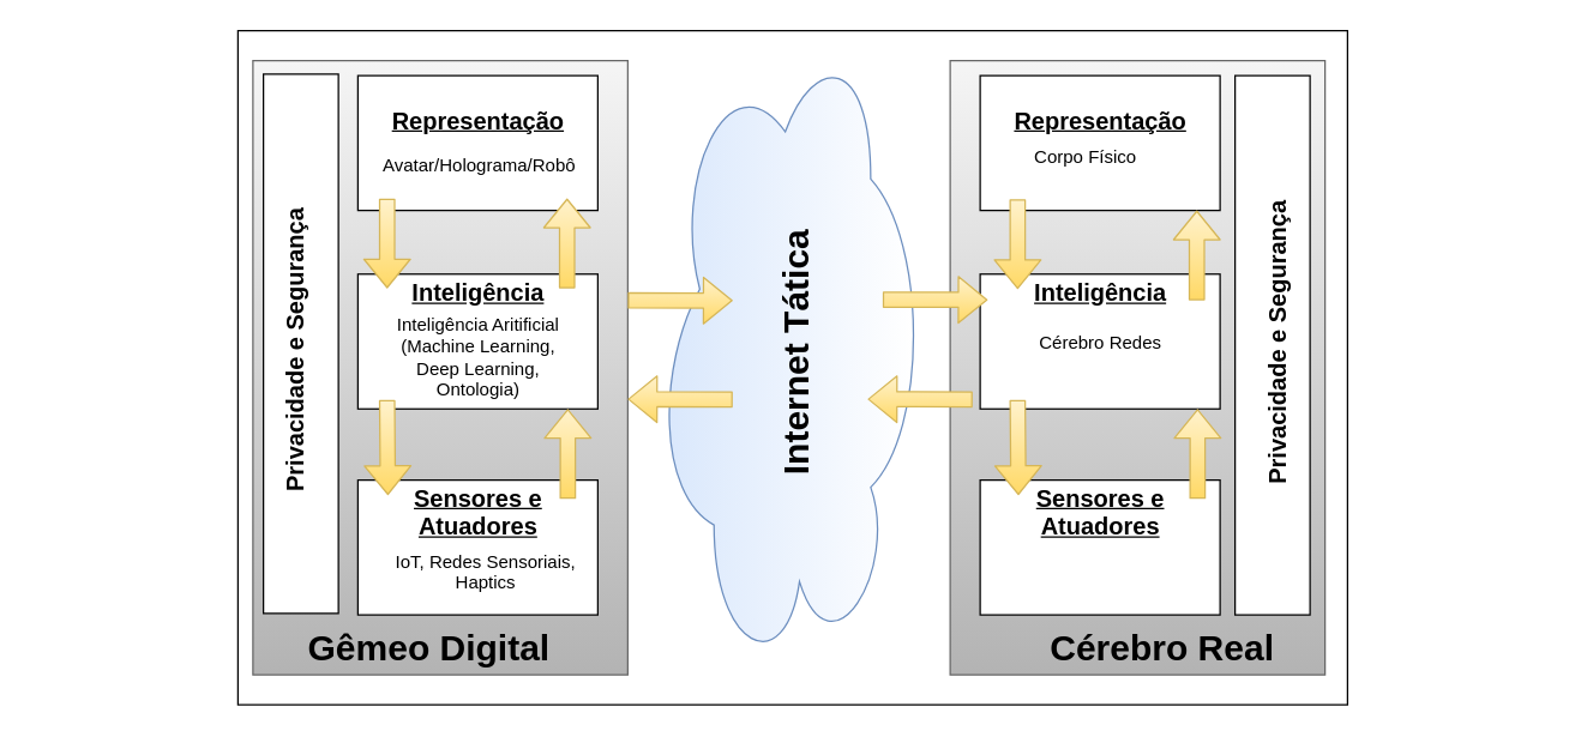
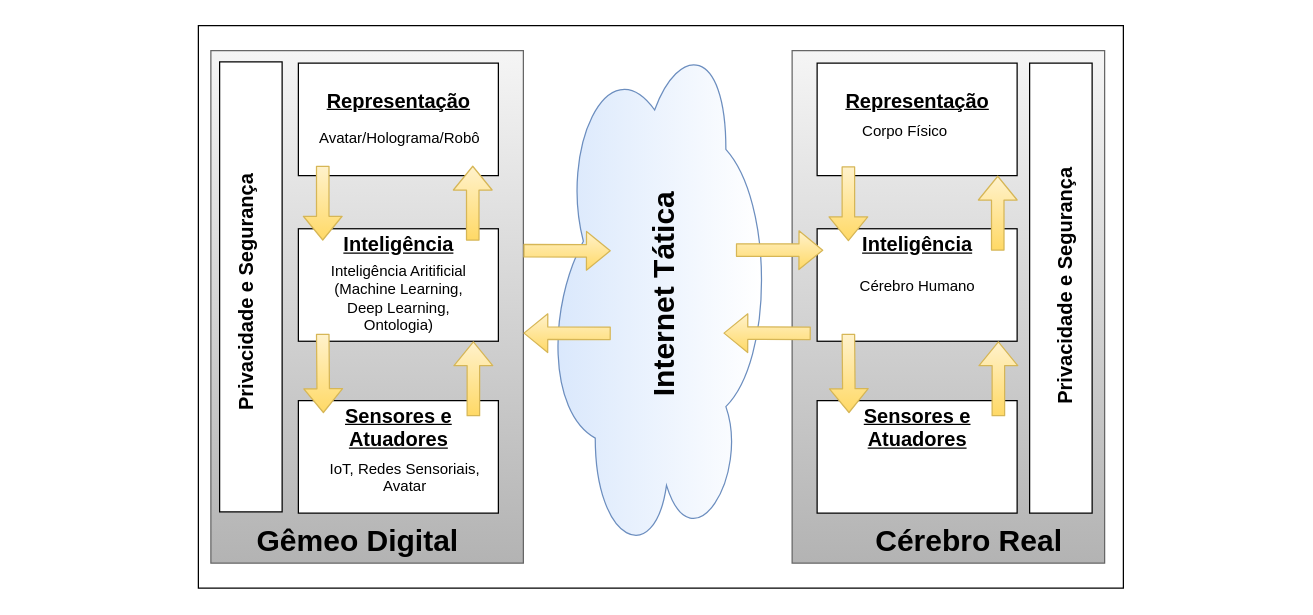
  <mxCell id="0" />
  <mxCell id="1" parent="0" />
  <mxCell id="2" value="" style="rounded=0;whiteSpace=wrap;html=1;" vertex="1" parent="1"><mxGeometry x="158" y="20" width="740" height="450" as="geometry" /></mxCell>
  <mxCell id="3" value="" style="rounded=0;whiteSpace=wrap;html=1;fillColor=#f5f5f5;strokeColor=#666666;gradientColor=#b3b3b3;" vertex="1" parent="1"><mxGeometry x="168" y="40" width="250" height="410" as="geometry" /></mxCell>
  <mxCell id="4" value="" style="ellipse;shape=cloud;whiteSpace=wrap;html=1;rotation=-90;fillColor=#dae8fc;strokeColor=#6c8ebf;gradientColor=#ffffff;" vertex="1" parent="1"><mxGeometry x="313" y="150" width="420" height="190" as="geometry" /></mxCell>
  <mxCell id="5" value="" style="rounded=0;whiteSpace=wrap;html=1;rotation=90;" vertex="1" parent="1"><mxGeometry x="20" y="204" width="360" height="50" as="geometry" /></mxCell>
  <mxCell id="6" value="" style="rounded=0;whiteSpace=wrap;html=1;" vertex="1" parent="1"><mxGeometry x="238" y="50" width="160" height="90" as="geometry" /></mxCell>
  <mxCell id="7" value="" style="rounded=0;whiteSpace=wrap;html=1;fillColor=#f5f5f5;strokeColor=#666666;gradientColor=#b3b3b3;" vertex="1" parent="1"><mxGeometry x="633" y="40" width="250" height="410" as="geometry" /></mxCell>
  <mxCell id="8" value="" style="rounded=0;whiteSpace=wrap;html=1;rotation=90;" vertex="1" parent="1"><mxGeometry x="668" y="205" width="360" height="50" as="geometry" /></mxCell>
  <mxCell id="9" value="&lt;h2&gt;&lt;font style=&quot;font-size: 16px&quot;&gt;Privacidade e Segurança&lt;/font&gt;&lt;/h2&gt;" style="text;html=1;resizable=0;points=[];autosize=1;align=left;verticalAlign=top;spacingTop=-4;rotation=-90;" vertex="1" parent="1"><mxGeometry x="93" y="205" width="200" height="50" as="geometry" /></mxCell>
  <mxCell id="10" value="&lt;p style=&quot;line-height: 50%&quot;&gt;&lt;b&gt;&lt;u&gt;&lt;font style=&quot;font-size: 16px ; line-height: 70%&quot;&gt;Representação&lt;/font&gt;&lt;/u&gt;&lt;/b&gt;&lt;/p&gt;&lt;p&gt;&lt;br&gt;&lt;/p&gt;" style="text;html=1;resizable=0;points=[];autosize=1;align=center;verticalAlign=top;spacingTop=-4;" vertex="1" parent="1"><mxGeometry x="253" y="60" width="130" height="60" as="geometry" /></mxCell>
  <mxCell id="11" value="Avatar/Holograma/Robô" style="text;html=1;resizable=0;points=[];autosize=1;align=left;verticalAlign=top;spacingTop=-4;" vertex="1" parent="1"><mxGeometry x="253" y="100" width="140" height="20" as="geometry" /></mxCell>
  <mxCell id="12" value="" style="rounded=0;whiteSpace=wrap;html=1;" vertex="1" parent="1"><mxGeometry x="238" y="182.5" width="160" height="90" as="geometry" /></mxCell>
  <mxCell id="13" value="&lt;p style=&quot;line-height: 50%&quot;&gt;&lt;span style=&quot;font-size: 16px&quot;&gt;&lt;b&gt;&lt;u&gt;Inteligência&lt;/u&gt;&lt;/b&gt;&lt;/span&gt;&lt;/p&gt;" style="text;html=1;resizable=0;points=[];autosize=1;align=center;verticalAlign=top;spacingTop=-4;" vertex="1" parent="1"><mxGeometry x="268" y="177.5" width="100" height="30" as="geometry" /></mxCell>
  <mxCell id="14" value="Inteligência Aritificial&lt;br&gt;(Machine Learning, &lt;br&gt;Deep Learning, &lt;br&gt;Ontologia)" style="text;html=1;resizable=0;points=[];autosize=1;align=center;verticalAlign=top;spacingTop=-4;" vertex="1" parent="1"><mxGeometry x="258" y="206.5" width="120" height="60" as="geometry" /></mxCell>
  <mxCell id="15" value="" style="rounded=0;whiteSpace=wrap;html=1;" vertex="1" parent="1"><mxGeometry x="238" y="320" width="160" height="90" as="geometry" /></mxCell>
  <mxCell id="16" value="&lt;p style=&quot;line-height: 50%&quot;&gt;&lt;span style=&quot;font-size: 16px&quot;&gt;&lt;b&gt;&lt;u&gt;Sensores e&lt;/u&gt;&lt;/b&gt;&lt;/span&gt;&lt;/p&gt;&lt;p style=&quot;line-height: 50%&quot;&gt;&lt;span style=&quot;font-size: 16px&quot;&gt;&lt;b&gt;&lt;u&gt;Atuadores&lt;/u&gt;&lt;/b&gt;&lt;/span&gt;&lt;/p&gt;" style="text;html=1;resizable=0;points=[];autosize=1;align=center;verticalAlign=top;spacingTop=-4;" vertex="1" parent="1"><mxGeometry x="268" y="315" width="100" height="50" as="geometry" /></mxCell>
- <mxCell id="17" value="IoT, Redes Sensoriais,&lt;br&gt;Haptics" style="text;html=1;resizable=0;points=[];autosize=1;align=center;verticalAlign=top;spacingTop=-4;" vertex="1" parent="1"><mxGeometry x="253" y="365" width="140" height="30" as="geometry" /></mxCell>
+ <mxCell id="17" value="IoT, Redes Sensoriais,&lt;br&gt;Avatar" style="text;html=1;resizable=0;points=[];autosize=1;align=center;verticalAlign=top;spacingTop=-4;" vertex="1" parent="1"><mxGeometry x="253" y="365" width="140" height="30" as="geometry" /></mxCell>
  <mxCell id="18" value="" style="rounded=0;whiteSpace=wrap;html=1;" vertex="1" parent="1"><mxGeometry x="653" y="50" width="160" height="90" as="geometry" /></mxCell>
  <mxCell id="19" value="&lt;p style=&quot;line-height: 50%&quot;&gt;&lt;b&gt;&lt;u&gt;&lt;font style=&quot;font-size: 16px ; line-height: 70%&quot;&gt;Representação&lt;/font&gt;&lt;/u&gt;&lt;/b&gt;&lt;/p&gt;&lt;p&gt;&lt;br&gt;&lt;/p&gt;" style="text;html=1;resizable=0;points=[];autosize=1;align=center;verticalAlign=top;spacingTop=-4;" vertex="1" parent="1"><mxGeometry x="668" y="60" width="130" height="60" as="geometry" /></mxCell>
  <mxCell id="20" value="" style="rounded=0;whiteSpace=wrap;html=1;" vertex="1" parent="1"><mxGeometry x="653" y="182.5" width="160" height="90" as="geometry" /></mxCell>
  <mxCell id="21" value="&lt;p style=&quot;line-height: 50%&quot;&gt;&lt;span style=&quot;font-size: 16px&quot;&gt;&lt;b&gt;&lt;u&gt;Inteligência&lt;/u&gt;&lt;/b&gt;&lt;/span&gt;&lt;/p&gt;" style="text;html=1;resizable=0;points=[];autosize=1;align=center;verticalAlign=top;spacingTop=-4;" vertex="1" parent="1"><mxGeometry x="683" y="177.5" width="100" height="30" as="geometry" /></mxCell>
- <mxCell id="22" value="Cérebro Redes" style="text;html=1;resizable=0;points=[];autosize=1;align=center;verticalAlign=top;spacingTop=-4;" vertex="1" parent="1"><mxGeometry x="678" y="219" width="110" height="20" as="geometry" /></mxCell>
+ <mxCell id="22" value="Cérebro Humano" style="text;html=1;resizable=0;points=[];autosize=1;align=center;verticalAlign=top;spacingTop=-4;" vertex="1" parent="1"><mxGeometry x="678" y="219" width="110" height="20" as="geometry" /></mxCell>
  <mxCell id="23" value="" style="rounded=0;whiteSpace=wrap;html=1;" vertex="1" parent="1"><mxGeometry x="653" y="320" width="160" height="90" as="geometry" /></mxCell>
  <mxCell id="24" value="&lt;p style=&quot;line-height: 50%&quot;&gt;&lt;span style=&quot;font-size: 16px&quot;&gt;&lt;b&gt;&lt;u&gt;Sensores e&lt;/u&gt;&lt;/b&gt;&lt;/span&gt;&lt;/p&gt;&lt;p style=&quot;line-height: 50%&quot;&gt;&lt;span style=&quot;font-size: 16px&quot;&gt;&lt;b&gt;&lt;u&gt;Atuadores&lt;/u&gt;&lt;/b&gt;&lt;/span&gt;&lt;/p&gt;" style="text;html=1;resizable=0;points=[];autosize=1;align=center;verticalAlign=top;spacingTop=-4;" vertex="1" parent="1"><mxGeometry x="683" y="315" width="100" height="50" as="geometry" /></mxCell>
  <mxCell id="25" value="Corpo Físico" style="text;html=1;resizable=0;points=[];autosize=1;align=center;verticalAlign=top;spacingTop=-4;" vertex="1" parent="1"><mxGeometry x="683" y="95" width="80" height="20" as="geometry" /></mxCell>
  <mxCell id="26" value="&lt;h2&gt;&lt;font style=&quot;font-size: 16px&quot;&gt;Privacidade e Segurança&lt;/font&gt;&lt;/h2&gt;" style="text;html=1;resizable=0;points=[];autosize=1;align=left;verticalAlign=top;spacingTop=-4;rotation=-90;" vertex="1" parent="1"><mxGeometry x="748" y="200" width="200" height="50" as="geometry" /></mxCell>
  <mxCell id="27" value="&lt;h1&gt;Internet Tática&lt;/h1&gt;" style="text;html=1;resizable=0;points=[];autosize=1;align=left;verticalAlign=top;spacingTop=-4;rotation=-90;" vertex="1" parent="1"><mxGeometry x="433" y="204" width="180" height="50" as="geometry" /></mxCell>
  <mxCell id="28" value="&lt;h1&gt;Gêmeo Digital&lt;/h1&gt;" style="text;html=1;resizable=0;points=[];autosize=1;align=left;verticalAlign=top;spacingTop=-4;" vertex="1" parent="1"><mxGeometry x="203" y="400" width="180" height="50" as="geometry" /></mxCell>
  <mxCell id="29" value="&lt;h1&gt;Cérebro Real&lt;/h1&gt;" style="text;html=1;resizable=0;points=[];autosize=1;align=left;verticalAlign=top;spacingTop=-4;" vertex="1" parent="1"><mxGeometry x="698" y="400" width="150" height="50" as="geometry" /></mxCell>
  <mxCell id="30" value="" style="shape=flexArrow;endArrow=classic;html=1;fillColor=#fff2cc;strokeColor=#d6b656;entryX=0.702;entryY=0.263;entryDx=0;entryDy=0;entryPerimeter=0;gradientColor=#ffd966;" edge="1" parent="1"><mxGeometry width="50" height="50" relative="1" as="geometry"><mxPoint x="588" y="199.5" as="sourcePoint" /><mxPoint x="657.97" y="199.66" as="targetPoint" /></mxGeometry></mxCell>
  <mxCell id="31" value="" style="shape=flexArrow;endArrow=classic;html=1;fillColor=#fff2cc;strokeColor=#d6b656;entryX=0.702;entryY=0.263;entryDx=0;entryDy=0;entryPerimeter=0;gradientColor=#ffd966;" edge="1" parent="1"><mxGeometry width="50" height="50" relative="1" as="geometry"><mxPoint x="647.97" y="266.16" as="sourcePoint" /><mxPoint x="578" y="266" as="targetPoint" /></mxGeometry></mxCell>
  <mxCell id="32" value="" style="shape=flexArrow;endArrow=classic;html=1;fillColor=#fff2cc;strokeColor=#d6b656;entryX=0.702;entryY=0.263;entryDx=0;entryDy=0;entryPerimeter=0;gradientColor=#ffd966;" edge="1" parent="1"><mxGeometry width="50" height="50" relative="1" as="geometry"><mxPoint x="487.97" y="266.16" as="sourcePoint" /><mxPoint x="418" y="266" as="targetPoint" /></mxGeometry></mxCell>
  <mxCell id="33" value="" style="shape=flexArrow;endArrow=classic;html=1;fillColor=#fff2cc;strokeColor=#d6b656;entryX=0.702;entryY=0.263;entryDx=0;entryDy=0;entryPerimeter=0;gradientColor=#ffd966;" edge="1" parent="1"><mxGeometry width="50" height="50" relative="1" as="geometry"><mxPoint x="418" y="200" as="sourcePoint" /><mxPoint x="487.97" y="200.16" as="targetPoint" /></mxGeometry></mxCell>
  <mxCell id="34" value="" style="shape=flexArrow;endArrow=classic;html=1;fillColor=#fff2cc;strokeColor=#d6b656;gradientColor=#ffd966;" edge="1" parent="1"><mxGeometry width="50" height="50" relative="1" as="geometry"><mxPoint x="377.5" y="192" as="sourcePoint" /><mxPoint x="377.5" y="132" as="targetPoint" /></mxGeometry></mxCell>
  <mxCell id="35" value="" style="shape=flexArrow;endArrow=classic;html=1;fillColor=#fff2cc;strokeColor=#d6b656;gradientColor=#ffd966;" edge="1" parent="1"><mxGeometry width="50" height="50" relative="1" as="geometry"><mxPoint x="378" y="332.5" as="sourcePoint" /><mxPoint x="378" y="272.5" as="targetPoint" /></mxGeometry></mxCell>
  <mxCell id="36" value="" style="shape=flexArrow;endArrow=classic;html=1;fillColor=#fff2cc;strokeColor=#d6b656;gradientColor=#ffd966;" edge="1" parent="1"><mxGeometry width="50" height="50" relative="1" as="geometry"><mxPoint x="797.5" y="200" as="sourcePoint" /><mxPoint x="797.5" y="140" as="targetPoint" /></mxGeometry></mxCell>
  <mxCell id="37" value="" style="shape=flexArrow;endArrow=classic;html=1;fillColor=#fff2cc;strokeColor=#d6b656;gradientColor=#ffd966;" edge="1" parent="1"><mxGeometry width="50" height="50" relative="1" as="geometry"><mxPoint x="798" y="332.5" as="sourcePoint" /><mxPoint x="798" y="272.5" as="targetPoint" /></mxGeometry></mxCell>
  <mxCell id="38" value="" style="shape=flexArrow;endArrow=classic;html=1;fillColor=#fff2cc;strokeColor=#d6b656;gradientColor=#ffd966;" edge="1" parent="1"><mxGeometry width="50" height="50" relative="1" as="geometry"><mxPoint x="257.5" y="132" as="sourcePoint" /><mxPoint x="257.5" y="192" as="targetPoint" /></mxGeometry></mxCell>
  <mxCell id="39" value="" style="shape=flexArrow;endArrow=classic;html=1;fillColor=#fff2cc;strokeColor=#d6b656;gradientColor=#ffd966;" edge="1" parent="1"><mxGeometry width="50" height="50" relative="1" as="geometry"><mxPoint x="257.5" y="266.5" as="sourcePoint" /><mxPoint x="258" y="330" as="targetPoint" /></mxGeometry></mxCell>
  <mxCell id="40" value="" style="shape=flexArrow;endArrow=classic;html=1;fillColor=#fff2cc;strokeColor=#d6b656;gradientColor=#ffd966;" edge="1" parent="1"><mxGeometry width="50" height="50" relative="1" as="geometry"><mxPoint x="678" y="132.5" as="sourcePoint" /><mxPoint x="678" y="192.5" as="targetPoint" /></mxGeometry></mxCell>
  <mxCell id="41" value="" style="shape=flexArrow;endArrow=classic;html=1;fillColor=#fff2cc;strokeColor=#d6b656;gradientColor=#ffd966;" edge="1" parent="1"><mxGeometry width="50" height="50" relative="1" as="geometry"><mxPoint x="678" y="266.5" as="sourcePoint" /><mxPoint x="678.5" y="330" as="targetPoint" /></mxGeometry></mxCell>
